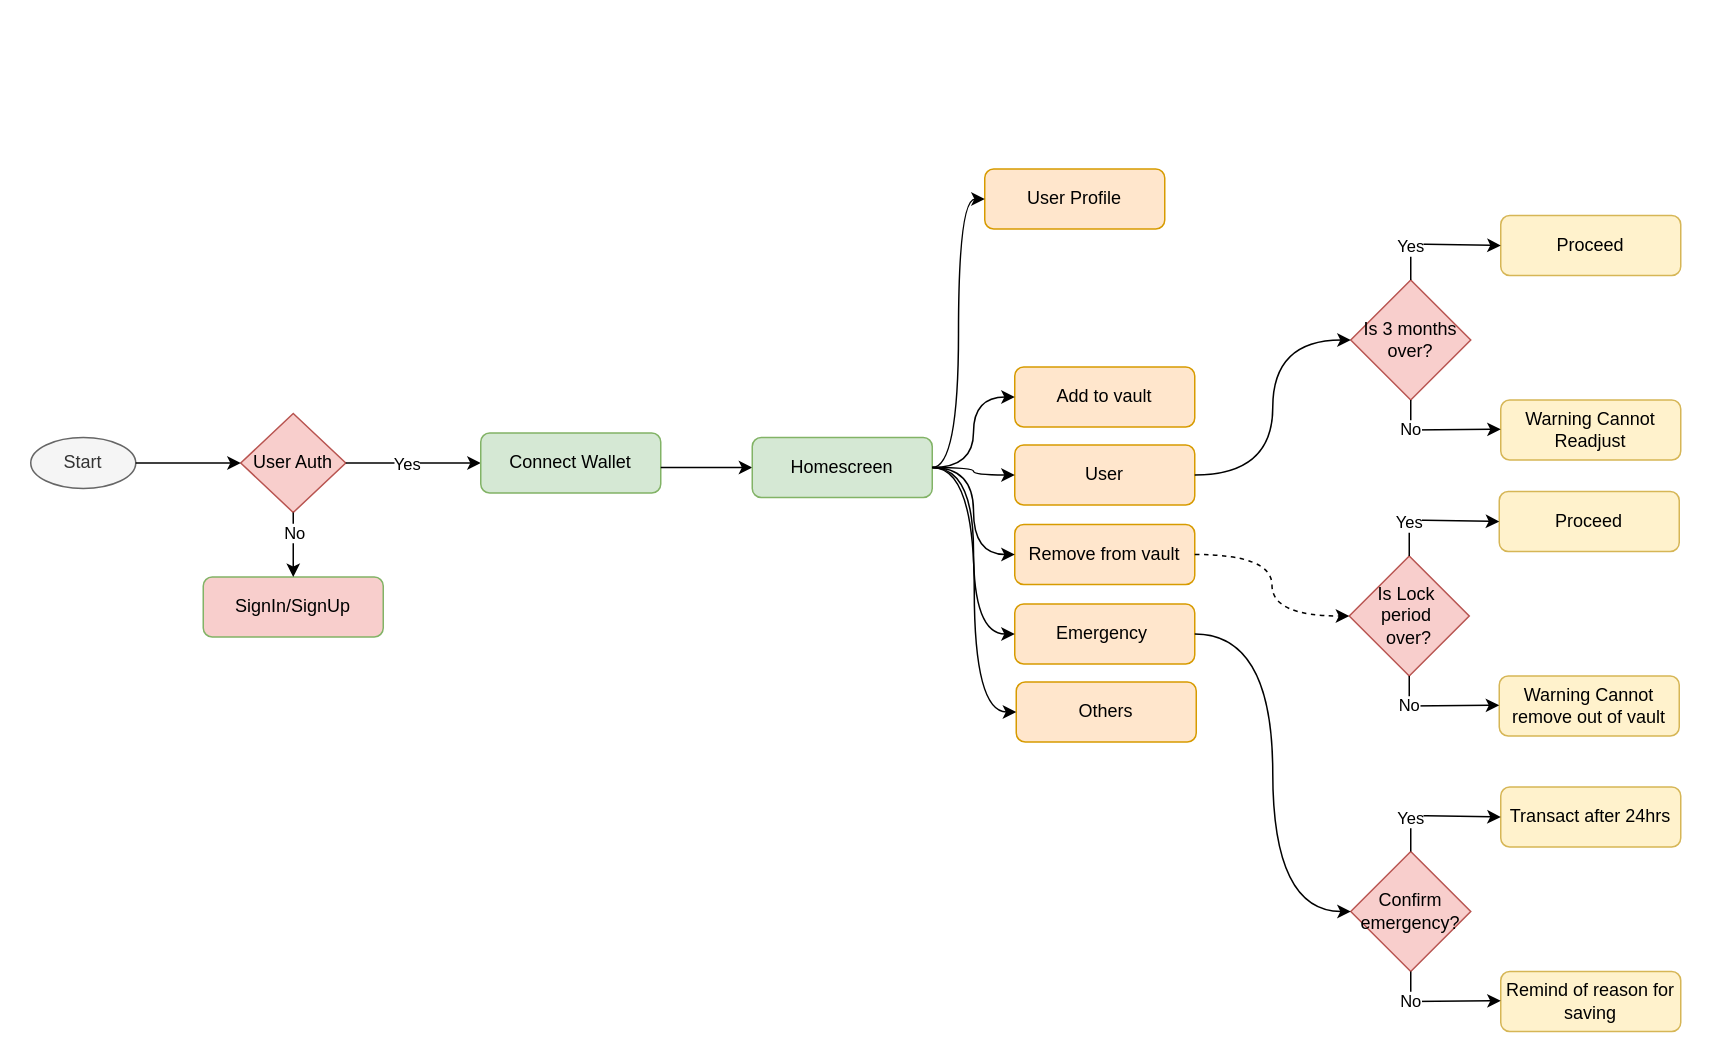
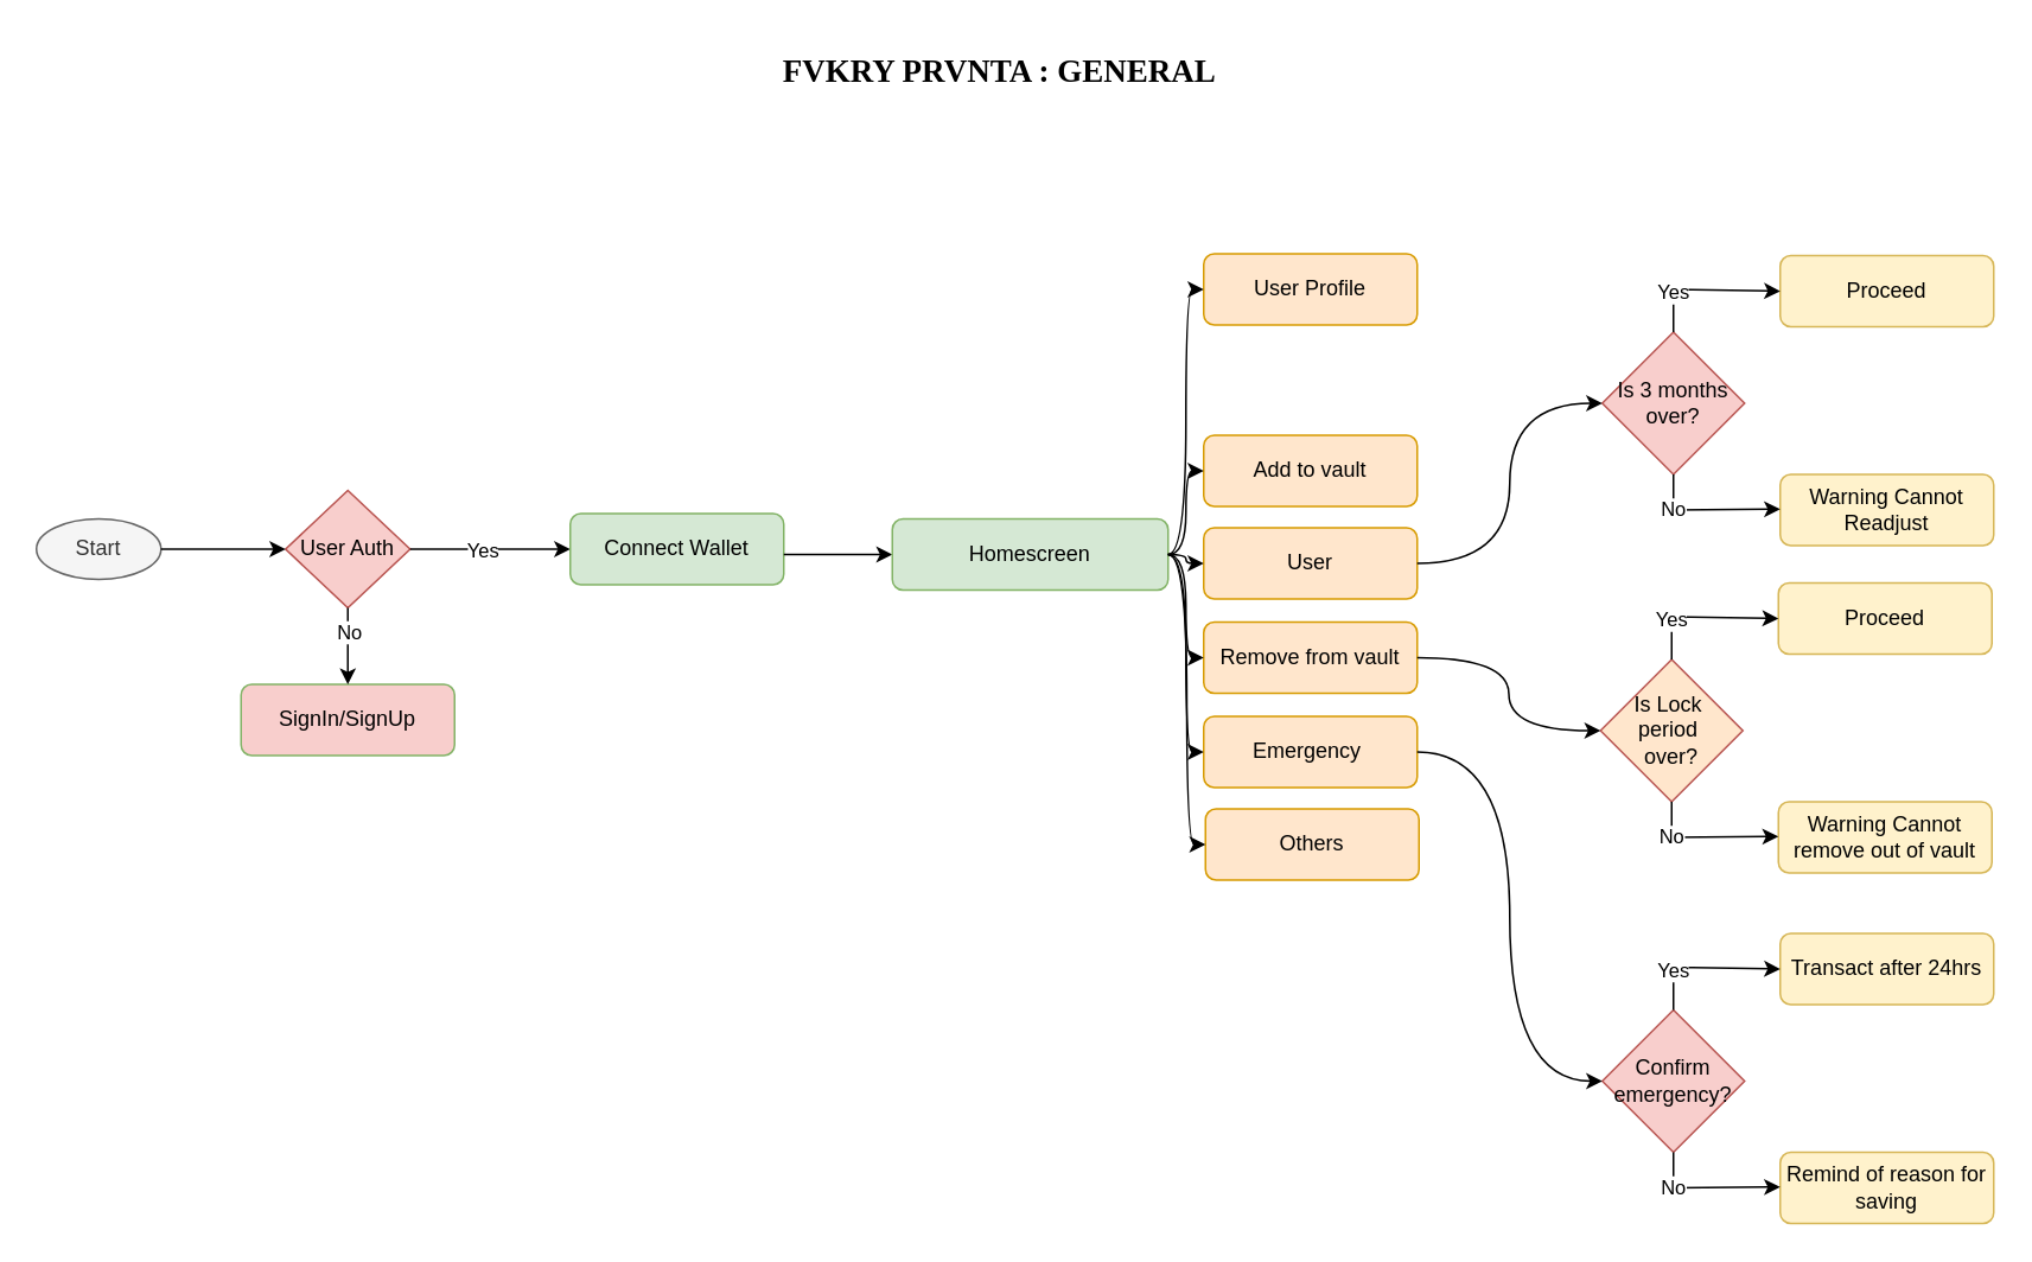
  <mxCell id="0" />
  <mxCell id="1" parent="0" />
  <mxCell id="2" value="Start" style="ellipse;whiteSpace=wrap;html=1;fillColor=#f5f5f5;fontColor=#333333;strokeColor=#666666;" vertex="1" parent="1"><mxGeometry x="20" y="291" width="70" height="34" as="geometry" /></mxCell>
  <mxCell id="3" value="User Auth" style="rhombus;whiteSpace=wrap;html=1;fillColor=#f8cecc;strokeColor=#b85450;" vertex="1" parent="1"><mxGeometry x="160" y="275" width="70" height="66" as="geometry" /></mxCell>
  <mxCell id="4" value="" style="endArrow=classic;html=1;rounded=0;exitX=1;exitY=0.5;exitDx=0;exitDy=0;entryX=0;entryY=0.5;entryDx=0;entryDy=0;" edge="1" parent="1" source="2" target="3"><mxGeometry width="50" height="50" relative="1" as="geometry"><mxPoint x="380" y="384" as="sourcePoint" /><mxPoint x="430" y="334" as="targetPoint" /></mxGeometry></mxCell>
  <mxCell id="5" value="SignIn/SignUp" style="rounded=1;whiteSpace=wrap;html=1;fillColor=#f8cecc;strokeColor=#82b366;" vertex="1" parent="1"><mxGeometry x="135" y="384" width="120" height="40" as="geometry" /></mxCell>
  <mxCell id="6" value="" style="endArrow=classic;html=1;rounded=0;exitX=0.5;exitY=1;exitDx=0;exitDy=0;entryX=0.5;entryY=0;entryDx=0;entryDy=0;" edge="1" parent="1" source="3" target="5"><mxGeometry relative="1" as="geometry"><mxPoint x="230" y="374" as="sourcePoint" /><mxPoint x="330" y="374" as="targetPoint" /></mxGeometry></mxCell>
  <mxCell id="7" value="No" style="edgeLabel;resizable=0;html=1;;align=center;verticalAlign=middle;" connectable="0" vertex="1" parent="6"><mxGeometry relative="1" as="geometry"><mxPoint y="-9" as="offset" /></mxGeometry></mxCell>
  <mxCell id="8" value="" style="endArrow=classic;html=1;rounded=0;exitX=1;exitY=0.5;exitDx=0;exitDy=0;entryX=0;entryY=0.5;entryDx=0;entryDy=0;" edge="1" parent="1" source="3" target="10"><mxGeometry relative="1" as="geometry"><mxPoint x="250" y="304" as="sourcePoint" /><mxPoint x="340" y="304" as="targetPoint" /></mxGeometry></mxCell>
  <mxCell id="9" value="Yes" style="edgeLabel;resizable=0;html=1;;align=center;verticalAlign=middle;" connectable="0" vertex="1" parent="8"><mxGeometry relative="1" as="geometry"><mxPoint x="-5" as="offset" /></mxGeometry></mxCell>
  <mxCell id="10" value="Connect Wallet" style="rounded=1;whiteSpace=wrap;html=1;fillColor=#d5e8d4;strokeColor=#82b366;" vertex="1" parent="1"><mxGeometry x="320" y="288" width="120" height="40" as="geometry" /></mxCell>
  <mxCell id="11" value="" style="endArrow=classic;html=1;rounded=0;exitX=1;exitY=0.5;exitDx=0;exitDy=0;entryX=0;entryY=0.5;entryDx=0;entryDy=0;" edge="1" parent="1" target="12"><mxGeometry relative="1" as="geometry"><mxPoint x="440" y="311" as="sourcePoint" /><mxPoint x="550" y="307" as="targetPoint" /></mxGeometry></mxCell>
- <mxCell id="12" value="Homescreen" style="rounded=1;whiteSpace=wrap;html=1;fillColor=#d5e8d4;strokeColor=#82b366;" vertex="1" parent="1"><mxGeometry x="501" y="291" width="120" height="40" as="geometry" /></mxCell>
- <mxCell id="13" value="User Profile" style="rounded=1;whiteSpace=wrap;html=1;fillColor=#ffe6cc;strokeColor=#d79b00;" vertex="1" parent="1"><mxGeometry x="656" y="112" width="120" height="40" as="geometry" /></mxCell>
+ <mxCell id="12" value="Homescreen" style="rounded=1;whiteSpace=wrap;html=1;fillColor=#d5e8d4;strokeColor=#82b366;" vertex="1" parent="1"><mxGeometry x="501" y="291" width="155" height="40" as="geometry" /></mxCell>
+ <mxCell id="13" value="User Profile" style="rounded=1;whiteSpace=wrap;html=1;fillColor=#ffe6cc;strokeColor=#d79b00;" vertex="1" parent="1"><mxGeometry x="676" y="142" width="120" height="40" as="geometry" /></mxCell>
  <mxCell id="14" value="Add to vault" style="rounded=1;whiteSpace=wrap;html=1;fillColor=#ffe6cc;strokeColor=#d79b00;" vertex="1" parent="1"><mxGeometry x="676" y="244" width="120" height="40" as="geometry" /></mxCell>
  <mxCell id="15" value="User" style="rounded=1;whiteSpace=wrap;html=1;fillColor=#ffe6cc;strokeColor=#d79b00;" vertex="1" parent="1"><mxGeometry x="676" y="296" width="120" height="40" as="geometry" /></mxCell>
  <mxCell id="16" value="Remove from vault" style="rounded=1;whiteSpace=wrap;html=1;fillColor=#ffe6cc;strokeColor=#d79b00;" vertex="1" parent="1"><mxGeometry x="676" y="349" width="120" height="40" as="geometry" /></mxCell>
  <mxCell id="17" value="Emergency&amp;nbsp;" style="rounded=1;whiteSpace=wrap;html=1;fillColor=#ffe6cc;strokeColor=#d79b00;" vertex="1" parent="1"><mxGeometry x="676" y="402" width="120" height="40" as="geometry" /></mxCell>
  <mxCell id="18" value="Others" style="rounded=1;whiteSpace=wrap;html=1;fillColor=#ffe6cc;strokeColor=#d79b00;" vertex="1" parent="1"><mxGeometry x="677" y="454" width="120" height="40" as="geometry" /></mxCell>
  <mxCell id="19" value="" style="endArrow=classic;html=1;rounded=0;exitX=1;exitY=0.5;exitDx=0;exitDy=0;entryX=0;entryY=0.5;entryDx=0;entryDy=0;edgeStyle=orthogonalEdgeStyle;curved=1;" edge="1" parent="1" source="12" target="13"><mxGeometry width="50" height="50" relative="1" as="geometry"><mxPoint x="570" y="174" as="sourcePoint" /><mxPoint x="620" y="124" as="targetPoint" /></mxGeometry></mxCell>
  <mxCell id="20" value="" style="endArrow=classic;html=1;rounded=0;entryX=0;entryY=0.5;entryDx=0;entryDy=0;exitX=1;exitY=0.5;exitDx=0;exitDy=0;edgeStyle=orthogonalEdgeStyle;curved=1;" edge="1" parent="1" source="12" target="14"><mxGeometry width="50" height="50" relative="1" as="geometry"><mxPoint x="580" y="254" as="sourcePoint" /><mxPoint x="630" y="204" as="targetPoint" /></mxGeometry></mxCell>
  <mxCell id="21" value="" style="endArrow=classic;html=1;rounded=0;entryX=0;entryY=0.5;entryDx=0;entryDy=0;exitX=1;exitY=0.5;exitDx=0;exitDy=0;edgeStyle=orthogonalEdgeStyle;curved=1;" edge="1" parent="1" source="12" target="15"><mxGeometry width="50" height="50" relative="1" as="geometry"><mxPoint x="550" y="284" as="sourcePoint" /><mxPoint x="600" y="234" as="targetPoint" /></mxGeometry></mxCell>
  <mxCell id="22" value="" style="endArrow=classic;html=1;rounded=0;entryX=0;entryY=0.5;entryDx=0;entryDy=0;exitX=1;exitY=0.5;exitDx=0;exitDy=0;edgeStyle=orthogonalEdgeStyle;curved=1;" edge="1" parent="1" source="12" target="18"><mxGeometry width="50" height="50" relative="1" as="geometry"><mxPoint x="370" y="214" as="sourcePoint" /><mxPoint x="420" y="164" as="targetPoint" /></mxGeometry></mxCell>
  <mxCell id="23" value="" style="endArrow=classic;html=1;rounded=0;entryX=0;entryY=0.5;entryDx=0;entryDy=0;exitX=1;exitY=0.5;exitDx=0;exitDy=0;edgeStyle=orthogonalEdgeStyle;curved=1;" edge="1" parent="1" source="12" target="17"><mxGeometry width="50" height="50" relative="1" as="geometry"><mxPoint x="570" y="344" as="sourcePoint" /><mxPoint x="620" y="294" as="targetPoint" /></mxGeometry></mxCell>
  <mxCell id="24" value="" style="endArrow=classic;html=1;rounded=0;entryX=0;entryY=0.5;entryDx=0;entryDy=0;exitX=1;exitY=0.5;exitDx=0;exitDy=0;edgeStyle=orthogonalEdgeStyle;curved=1;" edge="1" parent="1" source="12" target="16"><mxGeometry width="50" height="50" relative="1" as="geometry"><mxPoint x="570" y="344" as="sourcePoint" /><mxPoint x="670" y="374" as="targetPoint" /></mxGeometry></mxCell>
  <mxCell id="25" value="Is 3 months over&lt;span style=&quot;background-color: initial;&quot;&gt;?&lt;/span&gt;" style="rhombus;whiteSpace=wrap;html=1;fillColor=#f8cecc;strokeColor=#b85450;" vertex="1" parent="1"><mxGeometry x="900" y="186" width="80" height="80" as="geometry" /></mxCell>
  <mxCell id="26" value="" style="endArrow=classic;html=1;rounded=0;exitX=1;exitY=0.5;exitDx=0;exitDy=0;entryX=0;entryY=0.5;entryDx=0;entryDy=0;edgeStyle=orthogonalEdgeStyle;curved=1;" edge="1" parent="1" source="15" target="25"><mxGeometry width="50" height="50" relative="1" as="geometry"><mxPoint x="860" y="292" as="sourcePoint" /><mxPoint x="910" y="242" as="targetPoint" /></mxGeometry></mxCell>
  <mxCell id="27" value="Proceed" style="rounded=1;whiteSpace=wrap;html=1;fillColor=#fff2cc;strokeColor=#d6b656;" vertex="1" parent="1"><mxGeometry x="1000" y="143" width="120" height="40" as="geometry" /></mxCell>
  <mxCell id="28" value="Warning Cannot Readjust" style="rounded=1;whiteSpace=wrap;html=1;fillColor=#fff2cc;strokeColor=#d6b656;" vertex="1" parent="1"><mxGeometry x="1000" y="266" width="120" height="40" as="geometry" /></mxCell>
  <mxCell id="29" value="" style="endArrow=classic;html=1;rounded=0;exitX=0.5;exitY=0;exitDx=0;exitDy=0;entryX=0;entryY=0.5;entryDx=0;entryDy=0;" edge="1" parent="1" source="25" target="27"><mxGeometry relative="1" as="geometry"><mxPoint x="890" y="92" as="sourcePoint" /><mxPoint x="980" y="92" as="targetPoint" /><Array as="points"><mxPoint x="940" y="162" /></Array></mxGeometry></mxCell>
  <mxCell id="30" value="Yes" style="edgeLabel;resizable=0;html=1;;align=center;verticalAlign=middle;" connectable="0" vertex="1" parent="29"><mxGeometry relative="1" as="geometry"><mxPoint x="-18" y="1" as="offset" /></mxGeometry></mxCell>
  <mxCell id="31" value="" style="endArrow=classic;html=1;rounded=0;exitX=0.5;exitY=1;exitDx=0;exitDy=0;entryX=0;entryY=0.5;entryDx=0;entryDy=0;" edge="1" parent="1" source="25"><mxGeometry relative="1" as="geometry"><mxPoint x="910" y="285.5" as="sourcePoint" /><mxPoint x="1000" y="285.5" as="targetPoint" /><Array as="points"><mxPoint x="940" y="286" /></Array></mxGeometry></mxCell>
  <mxCell id="32" value="No" style="edgeLabel;resizable=0;html=1;;align=center;verticalAlign=middle;" connectable="0" vertex="1" parent="31"><mxGeometry relative="1" as="geometry"><mxPoint x="-20" as="offset" /></mxGeometry></mxCell>
- <mxCell id="33" value="Is Lock&amp;nbsp;&lt;div&gt;period&amp;nbsp;&lt;/div&gt;&lt;div&gt;over?&lt;/div&gt;" style="rhombus;whiteSpace=wrap;html=1;fillColor=#f8cecc;strokeColor=#b85450;" vertex="1" parent="1"><mxGeometry x="899" y="370" width="80" height="80" as="geometry" /></mxCell>
+ <mxCell id="33" value="Is Lock&amp;nbsp;&lt;div&gt;period&amp;nbsp;&lt;/div&gt;&lt;div&gt;over?&lt;/div&gt;" style="rhombus;whiteSpace=wrap;html=1;fillColor=#ffe6cc;strokeColor=#b85450;" vertex="1" parent="1"><mxGeometry x="899" y="370" width="80" height="80" as="geometry" /></mxCell>
  <mxCell id="34" value="Proceed" style="rounded=1;whiteSpace=wrap;html=1;fillColor=#fff2cc;strokeColor=#d6b656;" vertex="1" parent="1"><mxGeometry x="999" y="327" width="120" height="40" as="geometry" /></mxCell>
  <mxCell id="35" value="Warning Cannot remove out of vault" style="rounded=1;whiteSpace=wrap;html=1;fillColor=#fff2cc;strokeColor=#d6b656;" vertex="1" parent="1"><mxGeometry x="999" y="450" width="120" height="40" as="geometry" /></mxCell>
  <mxCell id="36" value="" style="endArrow=classic;html=1;rounded=0;exitX=0.5;exitY=0;exitDx=0;exitDy=0;entryX=0;entryY=0.5;entryDx=0;entryDy=0;" edge="1" parent="1" source="33" target="34"><mxGeometry relative="1" as="geometry"><mxPoint x="889" y="276" as="sourcePoint" /><mxPoint x="979" y="276" as="targetPoint" /><Array as="points"><mxPoint x="939" y="346" /></Array></mxGeometry></mxCell>
  <mxCell id="37" value="Yes" style="edgeLabel;resizable=0;html=1;;align=center;verticalAlign=middle;" connectable="0" vertex="1" parent="36"><mxGeometry relative="1" as="geometry"><mxPoint x="-18" y="1" as="offset" /></mxGeometry></mxCell>
  <mxCell id="38" value="" style="endArrow=classic;html=1;rounded=0;exitX=0.5;exitY=1;exitDx=0;exitDy=0;entryX=0;entryY=0.5;entryDx=0;entryDy=0;" edge="1" parent="1" source="33"><mxGeometry relative="1" as="geometry"><mxPoint x="909" y="469.5" as="sourcePoint" /><mxPoint x="999" y="469.5" as="targetPoint" /><Array as="points"><mxPoint x="939" y="470" /></Array></mxGeometry></mxCell>
  <mxCell id="39" value="No" style="edgeLabel;resizable=0;html=1;;align=center;verticalAlign=middle;" connectable="0" vertex="1" parent="38"><mxGeometry relative="1" as="geometry"><mxPoint x="-20" as="offset" /></mxGeometry></mxCell>
- <mxCell id="40" value="" style="endArrow=classic;html=1;rounded=0;exitX=1;exitY=0.5;exitDx=0;exitDy=0;entryX=0;entryY=0.5;entryDx=0;entryDy=0;edgeStyle=orthogonalEdgeStyle;curved=1;dashed=1;" edge="1" parent="1" source="16" target="33"><mxGeometry relative="1" as="geometry"><mxPoint x="850" y="362" as="sourcePoint" /><mxPoint x="911" y="362" as="targetPoint" /></mxGeometry></mxCell>
+ <mxCell id="40" value="" style="endArrow=classic;html=1;rounded=0;exitX=1;exitY=0.5;exitDx=0;exitDy=0;entryX=0;entryY=0.5;entryDx=0;entryDy=0;edgeStyle=orthogonalEdgeStyle;curved=1;" edge="1" parent="1" source="16" target="33"><mxGeometry relative="1" as="geometry"><mxPoint x="850" y="362" as="sourcePoint" /><mxPoint x="911" y="362" as="targetPoint" /></mxGeometry></mxCell>
  <mxCell id="41" value="Confirm emergency?" style="rhombus;whiteSpace=wrap;html=1;fillColor=#f8cecc;strokeColor=#b85450;" vertex="1" parent="1"><mxGeometry x="900" y="567" width="80" height="80" as="geometry" /></mxCell>
  <mxCell id="42" value="Transact after 24hrs" style="rounded=1;whiteSpace=wrap;html=1;fillColor=#fff2cc;strokeColor=#d6b656;" vertex="1" parent="1"><mxGeometry x="1000" y="524" width="120" height="40" as="geometry" /></mxCell>
  <mxCell id="43" value="Remind of reason for saving" style="rounded=1;whiteSpace=wrap;html=1;fillColor=#fff2cc;strokeColor=#d6b656;" vertex="1" parent="1"><mxGeometry x="1000" y="647" width="120" height="40" as="geometry" /></mxCell>
  <mxCell id="44" value="" style="endArrow=classic;html=1;rounded=0;exitX=0.5;exitY=0;exitDx=0;exitDy=0;entryX=0;entryY=0.5;entryDx=0;entryDy=0;" edge="1" parent="1" source="41" target="42"><mxGeometry relative="1" as="geometry"><mxPoint x="890" y="473" as="sourcePoint" /><mxPoint x="980" y="473" as="targetPoint" /><Array as="points"><mxPoint x="940" y="543" /></Array></mxGeometry></mxCell>
  <mxCell id="45" value="Yes" style="edgeLabel;resizable=0;html=1;;align=center;verticalAlign=middle;" connectable="0" vertex="1" parent="44"><mxGeometry relative="1" as="geometry"><mxPoint x="-18" y="1" as="offset" /></mxGeometry></mxCell>
  <mxCell id="46" value="" style="endArrow=classic;html=1;rounded=0;exitX=0.5;exitY=1;exitDx=0;exitDy=0;entryX=0;entryY=0.5;entryDx=0;entryDy=0;" edge="1" parent="1" source="41"><mxGeometry relative="1" as="geometry"><mxPoint x="910" y="666.5" as="sourcePoint" /><mxPoint x="1000" y="666.5" as="targetPoint" /><Array as="points"><mxPoint x="940" y="667" /></Array></mxGeometry></mxCell>
  <mxCell id="47" value="No" style="edgeLabel;resizable=0;html=1;;align=center;verticalAlign=middle;" connectable="0" vertex="1" parent="46"><mxGeometry relative="1" as="geometry"><mxPoint x="-20" as="offset" /></mxGeometry></mxCell>
  <mxCell id="48" value="" style="endArrow=classic;html=1;rounded=0;entryX=0;entryY=0.5;entryDx=0;entryDy=0;entryPerimeter=0;exitX=1;exitY=0.5;exitDx=0;exitDy=0;edgeStyle=orthogonalEdgeStyle;curved=1;" edge="1" parent="1" source="17" target="41"><mxGeometry width="50" height="50" relative="1" as="geometry"><mxPoint x="740" y="602" as="sourcePoint" /><mxPoint x="880" y="602" as="targetPoint" /></mxGeometry></mxCell>
+ <mxCell id="49" value="&lt;b&gt;&lt;font style=&quot;font-size: 18px;&quot; face=&quot;Verdana&quot;&gt;FVKRY PRVNTA : GENERAL&lt;/font&gt;&lt;/b&gt;" style="text;html=1;align=center;verticalAlign=middle;resizable=0;points=[];autosize=1;strokeColor=none;fillColor=none;" vertex="1" parent="1"><mxGeometry x="416" y="20" width="290" height="40" as="geometry" /></mxCell>
